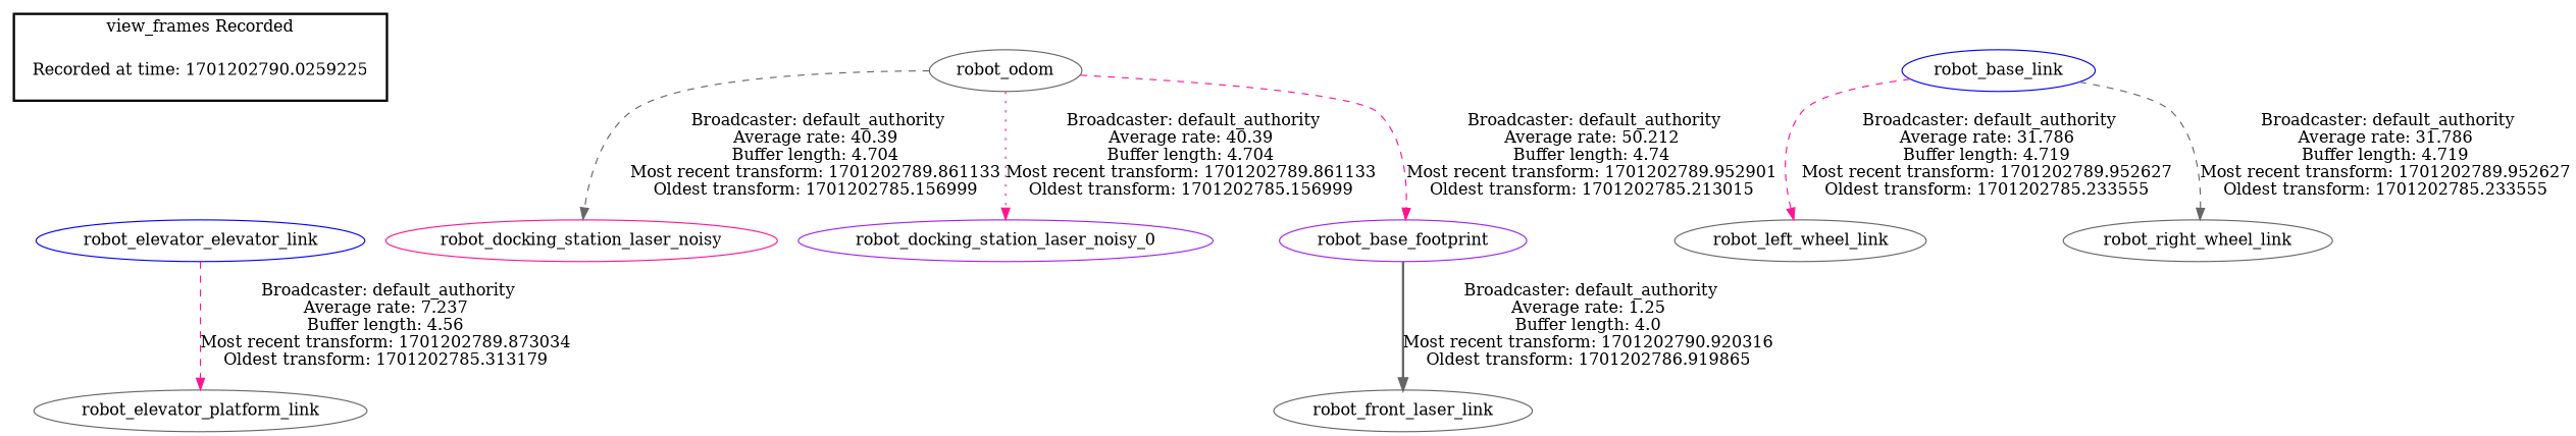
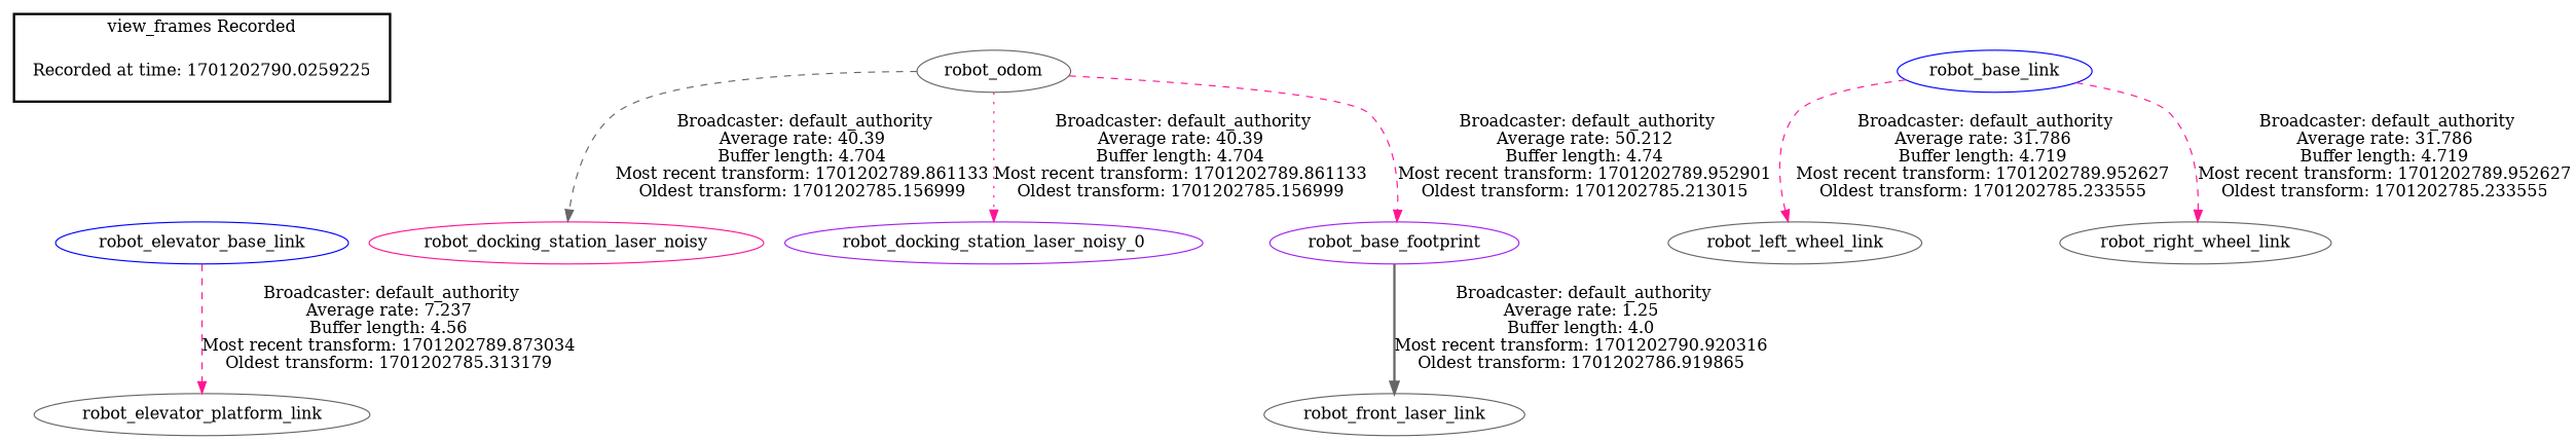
  digraph {
    node [color=gray40]
    edge [style=dashed color=deeppink]
    "Recorded at time: 1701202790.0259225" [color=purple shape=plaintext]
-   robot_elevator_base_link [color=blue label=robot_elevator_elevator_link]
+   robot_elevator_base_link [color=blue]
    robot_docking_station_laser_noisy [color=deeppink]
    robot_odom
    robot_docking_station_laser_noisy_0 [color=purple]
    robot_base_footprint [color=purple]
    robot_front_laser_link
    robot_base_link [color=blue]
    robot_left_wheel_link
    robot_right_wheel_link
    robot_elevator_platform_link
    subgraph cluster_1 {
      color=black
      label="view_frames Recorded"
      style=bold
      "Recorded at time: 1701202790.0259225"
    }
    "Recorded at time: 1701202790.0259225" -> robot_elevator_base_link [style=invis color=""]
    robot_elevator_base_link -> robot_elevator_platform_link [label=" Broadcaster: default_authority\nAverage rate: 7.237\nBuffer length: 4.56\nMost recent transform: 1701202789.873034\nOldest transform: 1701202785.313179\n"]
    robot_odom -> robot_docking_station_laser_noisy [color=gray40 label=" Broadcaster: default_authority\nAverage rate: 40.39\nBuffer length: 4.704\nMost recent transform: 1701202789.861133\nOldest transform: 1701202785.156999\n"]
    robot_odom -> robot_docking_station_laser_noisy_0 [label=" Broadcaster: default_authority\nAverage rate: 40.39\nBuffer length: 4.704\nMost recent transform: 1701202789.861133\nOldest transform: 1701202785.156999\n" style=dotted]
    robot_odom -> robot_base_footprint [label=" Broadcaster: default_authority\nAverage rate: 50.212\nBuffer length: 4.74\nMost recent transform: 1701202789.952901\nOldest transform: 1701202785.213015\n"]
    robot_base_footprint -> robot_front_laser_link [color=gray40 label=" Broadcaster: default_authority\nAverage rate: 1.25\nBuffer length: 4.0\nMost recent transform: 1701202790.920316\nOldest transform: 1701202786.919865\n" style=bold]
    robot_base_link -> robot_left_wheel_link [label=" Broadcaster: default_authority\nAverage rate: 31.786\nBuffer length: 4.719\nMost recent transform: 1701202789.952627\nOldest transform: 1701202785.233555\n"]
-   robot_base_link -> robot_right_wheel_link [color=gray40 label=" Broadcaster: default_authority\nAverage rate: 31.786\nBuffer length: 4.719\nMost recent transform: 1701202789.952627\nOldest transform: 1701202785.233555\n"]
+   robot_base_link -> robot_right_wheel_link [label=" Broadcaster: default_authority\nAverage rate: 31.786\nBuffer length: 4.719\nMost recent transform: 1701202789.952627\nOldest transform: 1701202785.233555\n"]
  }
